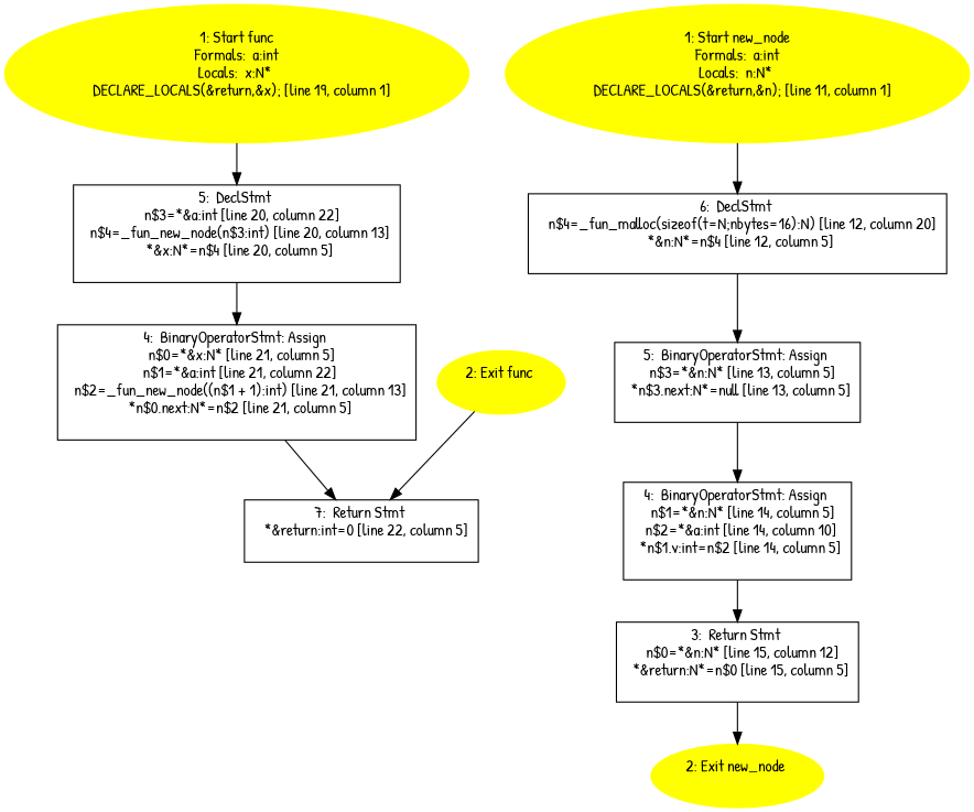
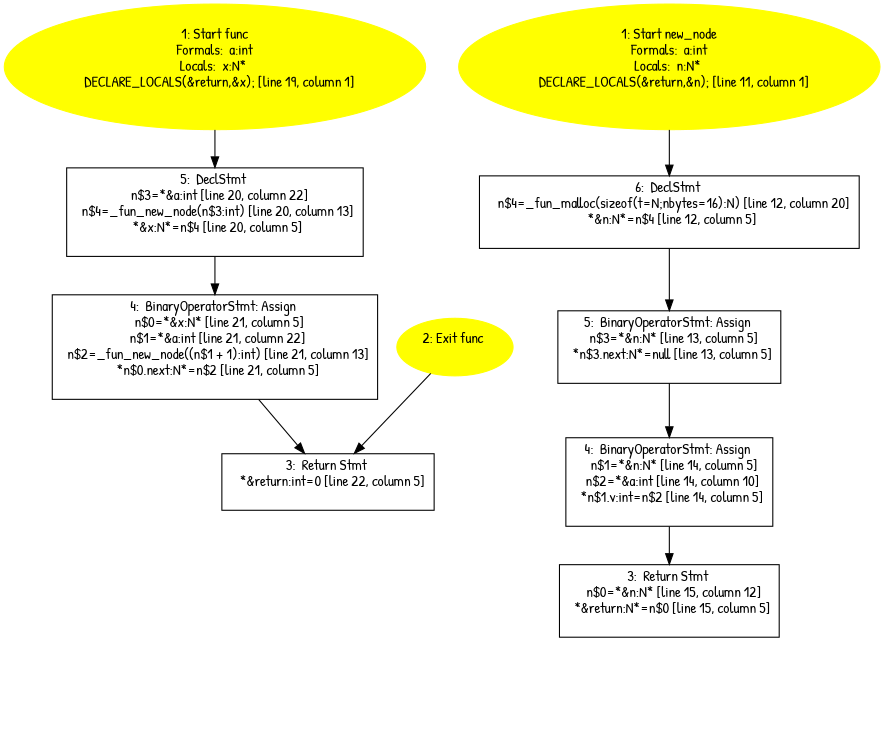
  digraph {
    fontname="Patrick Hand"
    node [fontname="Patrick Hand" shape=box]
    edge [fontname="Patrick Hand"]
    n1 [color=yellow label="1: Start func\nFormals:  a:int\nLocals:  x:N* \n   DECLARE_LOCALS(&return,&x); [line 19, column 1]\n " style=filled shape=""]
    n2 [label="5:  DeclStmt \n   n$3=*&a:int [line 20, column 22]\n  n$4=_fun_new_node(n$3:int) [line 20, column 13]\n  *&x:N*=n$4 [line 20, column 5]\n "]
    n3 [label="4:  BinaryOperatorStmt: Assign \n   n$0=*&x:N* [line 21, column 5]\n  n$1=*&a:int [line 21, column 22]\n  n$2=_fun_new_node((n$1 + 1):int) [line 21, column 13]\n  *n$0.next:N*=n$2 [line 21, column 5]\n "]
-   n4 [label="7:  Return Stmt \n   *&return:int=0 [line 22, column 5]\n "]
+   n4 [label="3:  Return Stmt \n   *&return:int=0 [line 22, column 5]\n "]
    n5 [color=yellow label="2: Exit func \n  " style=filled shape=""]
    n6 [color=yellow label="1: Start new_node\nFormals:  a:int\nLocals:  n:N* \n   DECLARE_LOCALS(&return,&n); [line 11, column 1]\n " style=filled shape=""]
    n7 [label="6:  DeclStmt \n   n$4=_fun_malloc(sizeof(t=N;nbytes=16):N) [line 12, column 20]\n  *&n:N*=n$4 [line 12, column 5]\n "]
    n8 [label="5:  BinaryOperatorStmt: Assign \n   n$3=*&n:N* [line 13, column 5]\n  *n$3.next:N*=null [line 13, column 5]\n "]
    n9 [label="4:  BinaryOperatorStmt: Assign \n   n$1=*&n:N* [line 14, column 5]\n  n$2=*&a:int [line 14, column 10]\n  *n$1.v:int=n$2 [line 14, column 5]\n "]
-   n10 [color=yellow label="2: Exit new_node \n  " style=filled shape=""]
    n11 [label="3:  Return Stmt \n   n$0=*&n:N* [line 15, column 12]\n  *&return:N*=n$0 [line 15, column 5]\n "]
    n1 -> n2
    n2 -> n3
    n3 -> n4
    n5 -> n4
    n6 -> n7
    n7 -> n8
    n8 -> n9
    n9 -> n11
-   n11 -> n10
  }
